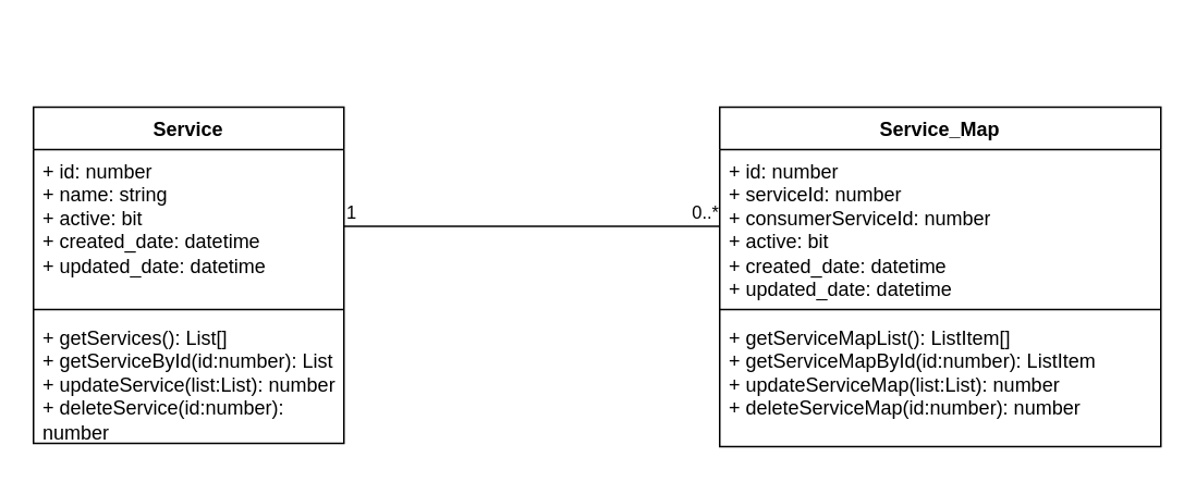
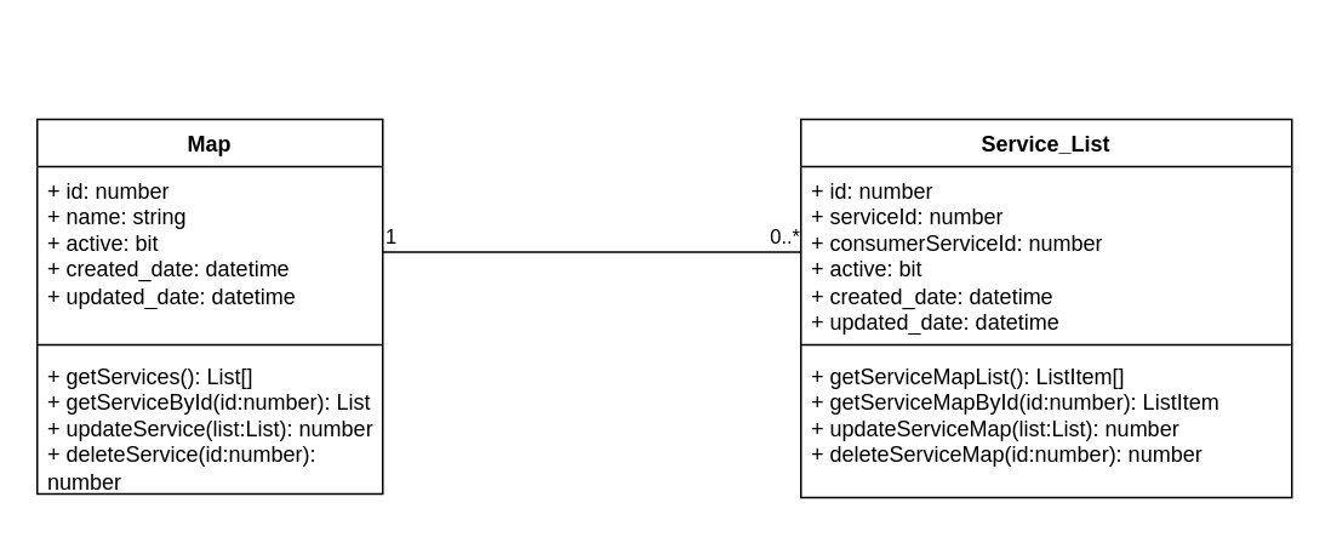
  <mxCell id="0" />
  <mxCell id="1" parent="0" />
  <mxCell id="2" style="edgeStyle=elbowEdgeStyle;rounded=0;html=1;labelBackgroundColor=none;startArrow=none;startFill=0;startSize=8;endArrow=none;endFill=0;endSize=16;fontFamily=Verdana;fontSize=12;" parent="1" edge="1"><mxGeometry relative="1" as="geometry"><mxPoint x="430" y="50" as="targetPoint" /></mxGeometry></mxCell>
  <mxCell id="3" style="edgeStyle=elbowEdgeStyle;rounded=0;html=1;labelBackgroundColor=none;startArrow=none;startFill=0;startSize=8;endArrow=none;endFill=0;endSize=16;fontFamily=Verdana;fontSize=12;" parent="1" edge="1"><mxGeometry relative="1" as="geometry"><mxPoint x="170" y="50" as="targetPoint" /></mxGeometry></mxCell>
  <mxCell id="4" style="edgeStyle=orthogonalEdgeStyle;rounded=0;html=1;dashed=1;labelBackgroundColor=none;startArrow=none;startFill=0;startSize=8;endArrow=open;endFill=0;endSize=16;fontFamily=Verdana;fontSize=12;" parent="1" edge="1"><mxGeometry relative="1" as="geometry"><mxPoint x="520" y="20" as="targetPoint" /></mxGeometry></mxCell>
- <mxCell id="5" value="Service" style="swimlane;fontStyle=1;align=center;verticalAlign=top;childLayout=stackLayout;horizontal=1;startSize=26;horizontalStack=0;resizeParent=1;resizeParentMax=0;resizeLast=0;collapsible=1;marginBottom=0;whiteSpace=wrap;html=1;" parent="1" vertex="1"><mxGeometry x="20" y="65" width="190" height="206" as="geometry" /></mxCell>
+ <mxCell id="5" value="Map" style="swimlane;fontStyle=1;align=center;verticalAlign=top;childLayout=stackLayout;horizontal=1;startSize=26;horizontalStack=0;resizeParent=1;resizeParentMax=0;resizeLast=0;collapsible=1;marginBottom=0;whiteSpace=wrap;html=1;" parent="1" vertex="1"><mxGeometry x="20" y="65" width="190" height="206" as="geometry" /></mxCell>
  <mxCell id="6" value="+ id: number&lt;br&gt;+ name: string&lt;br&gt;+ active: bit&lt;br&gt;+ created_date: datetime&amp;nbsp;&lt;br&gt;+ updated_date: datetime" style="text;strokeColor=none;fillColor=none;align=left;verticalAlign=top;spacingLeft=4;spacingRight=4;overflow=hidden;rotatable=0;points=[[0,0.5],[1,0.5]];portConstraint=eastwest;whiteSpace=wrap;html=1;" parent="5" vertex="1"><mxGeometry y="26" width="190" height="94" as="geometry" /></mxCell>
  <mxCell id="7" value="" style="line;strokeWidth=1;fillColor=none;align=left;verticalAlign=middle;spacingTop=-1;spacingLeft=3;spacingRight=3;rotatable=0;labelPosition=right;points=[];portConstraint=eastwest;strokeColor=inherit;" parent="5" vertex="1"><mxGeometry y="120" width="190" height="8" as="geometry" /></mxCell>
  <mxCell id="8" value="+ getServices(): List[]&lt;br&gt;+ getServiceById(id:number): List&lt;br&gt;+ updateService(list:List): number&lt;br&gt;+ deleteService(id:number): number" style="text;strokeColor=none;fillColor=none;align=left;verticalAlign=top;spacingLeft=4;spacingRight=4;overflow=hidden;rotatable=0;points=[[0,0.5],[1,0.5]];portConstraint=eastwest;whiteSpace=wrap;html=1;" parent="5" vertex="1"><mxGeometry y="128" width="190" height="78" as="geometry" /></mxCell>
- <mxCell id="9" value="Service_Map" style="swimlane;fontStyle=1;align=center;verticalAlign=top;childLayout=stackLayout;horizontal=1;startSize=26;horizontalStack=0;resizeParent=1;resizeParentMax=0;resizeLast=0;collapsible=1;marginBottom=0;whiteSpace=wrap;html=1;" parent="1" vertex="1"><mxGeometry x="440" y="65" width="270" height="208" as="geometry" /></mxCell>
+ <mxCell id="9" value="Service_List" style="swimlane;fontStyle=1;align=center;verticalAlign=top;childLayout=stackLayout;horizontal=1;startSize=26;horizontalStack=0;resizeParent=1;resizeParentMax=0;resizeLast=0;collapsible=1;marginBottom=0;whiteSpace=wrap;html=1;" parent="1" vertex="1"><mxGeometry x="440" y="65" width="270" height="208" as="geometry" /></mxCell>
  <mxCell id="10" value="+ id: number&lt;br&gt;+ serviceId: number&lt;br&gt;+ consumerServiceId: number&lt;br&gt;+ active: bit&lt;br&gt;+ created_date: datetime&amp;nbsp;&lt;br&gt;+ updated_date: datetime" style="text;strokeColor=none;fillColor=none;align=left;verticalAlign=top;spacingLeft=4;spacingRight=4;overflow=hidden;rotatable=0;points=[[0,0.5],[1,0.5]];portConstraint=eastwest;whiteSpace=wrap;html=1;" parent="9" vertex="1"><mxGeometry y="26" width="270" height="94" as="geometry" /></mxCell>
  <mxCell id="11" value="" style="line;strokeWidth=1;fillColor=none;align=left;verticalAlign=middle;spacingTop=-1;spacingLeft=3;spacingRight=3;rotatable=0;labelPosition=right;points=[];portConstraint=eastwest;strokeColor=inherit;" parent="9" vertex="1"><mxGeometry y="120" width="270" height="8" as="geometry" /></mxCell>
  <mxCell id="12" value="+ getServiceMapList(): ListItem[]&lt;br&gt;+ getServiceMapById(id:number): ListItem&lt;br&gt;+ updateServiceMap(list:List): number&lt;br&gt;+ deleteServiceMap(id:number): number" style="text;strokeColor=none;fillColor=none;align=left;verticalAlign=top;spacingLeft=4;spacingRight=4;overflow=hidden;rotatable=0;points=[[0,0.5],[1,0.5]];portConstraint=eastwest;whiteSpace=wrap;html=1;" parent="9" vertex="1"><mxGeometry y="128" width="270" height="80" as="geometry" /></mxCell>
  <mxCell id="13" value="" style="endArrow=none;html=1;edgeStyle=orthogonalEdgeStyle;rounded=0;exitX=1;exitY=0.5;exitDx=0;exitDy=0;entryX=0;entryY=0.5;entryDx=0;entryDy=0;" parent="1" source="6" target="10" edge="1"><mxGeometry relative="1" as="geometry"><mxPoint x="270" y="245" as="sourcePoint" /><mxPoint x="430" y="245" as="targetPoint" /></mxGeometry></mxCell>
  <mxCell id="14" value="1" style="edgeLabel;resizable=0;html=1;align=left;verticalAlign=bottom;" parent="13" connectable="0" vertex="1"><mxGeometry x="-1" relative="1" as="geometry" /></mxCell>
  <mxCell id="15" value="0..*" style="edgeLabel;resizable=0;html=1;align=right;verticalAlign=bottom;" parent="13" connectable="0" vertex="1"><mxGeometry x="1" relative="1" as="geometry" /></mxCell>
